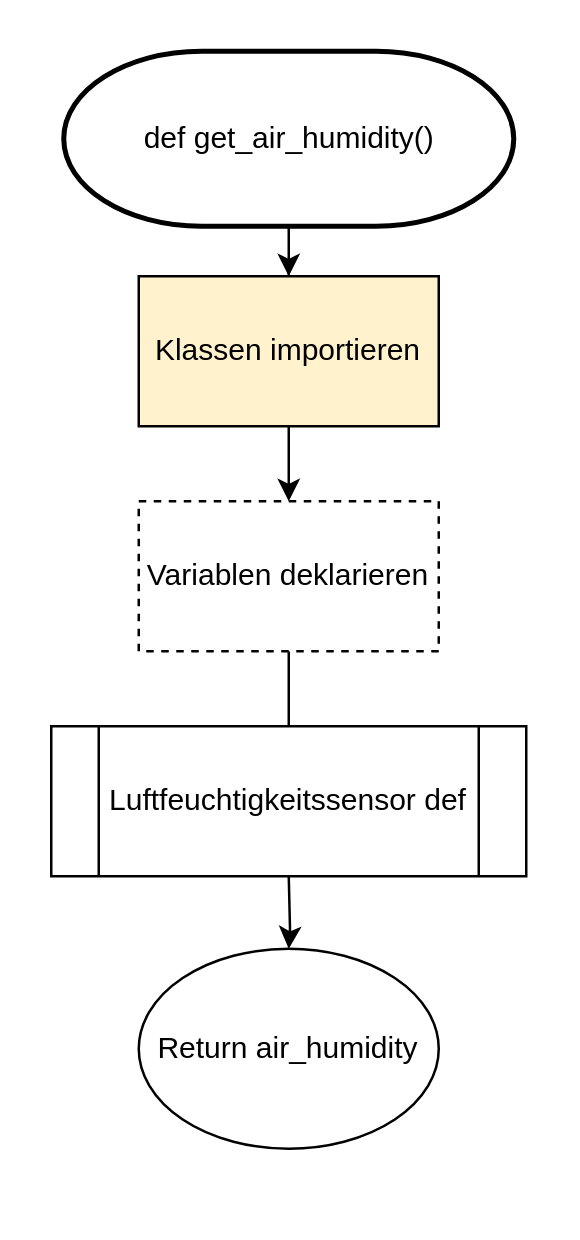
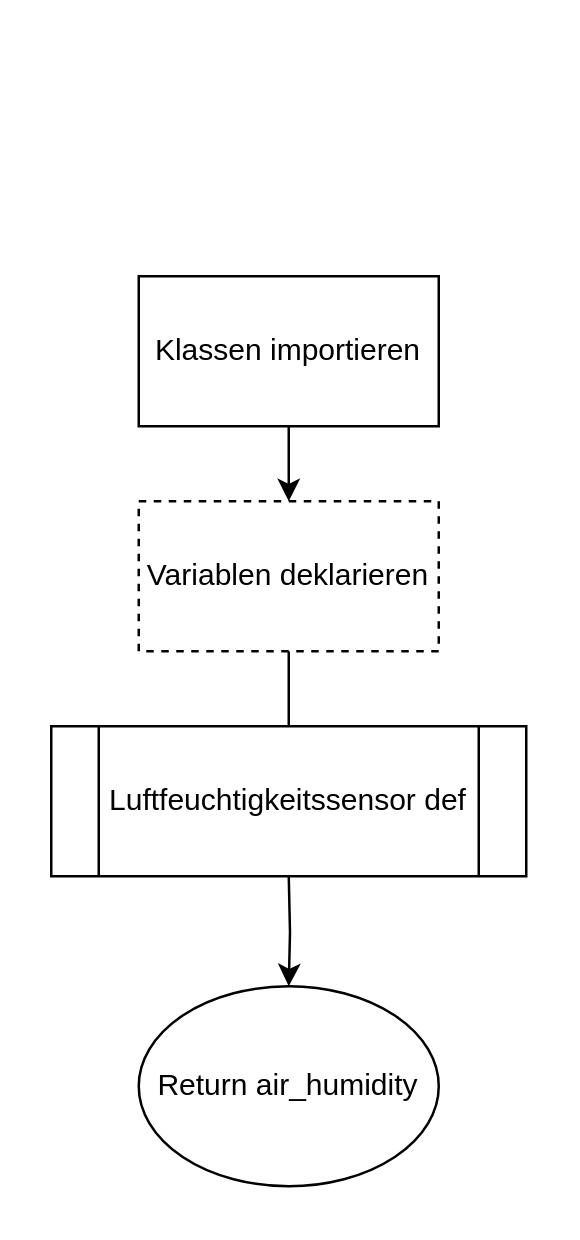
  <mxCell id="0" />
  <mxCell id="1" parent="0" />
- <mxCell id="2" value="" style="edgeStyle=orthogonalEdgeStyle;rounded=0;orthogonalLoop=1;jettySize=auto;html=1;" edge="1" parent="1" source="3" target="5"><mxGeometry relative="1" as="geometry" /></mxCell>
- <mxCell id="3" value="def get_air_humidity()" style="shape=mxgraph.flowchart.terminator;strokeWidth=2;gradientColor=none;gradientDirection=north;fontStyle=0;html=1;" vertex="1" parent="1"><mxGeometry x="25" y="20" width="180" height="70" as="geometry" /></mxCell>
  <mxCell id="4" value="" style="edgeStyle=orthogonalEdgeStyle;rounded=0;orthogonalLoop=1;jettySize=auto;html=1;" edge="1" parent="1" source="5" target="7"><mxGeometry relative="1" as="geometry" /></mxCell>
- <mxCell id="5" value="Klassen importieren" style="rounded=0;whiteSpace=wrap;html=1;fillColor=#fff2cc;" vertex="1" parent="1"><mxGeometry x="55" y="110" width="120" height="60" as="geometry" /></mxCell>
+ <mxCell id="5" value="Klassen importieren" style="rounded=0;whiteSpace=wrap;html=1;" vertex="1" parent="1"><mxGeometry x="55" y="110" width="120" height="60" as="geometry" /></mxCell>
  <mxCell id="6" value="" style="edgeStyle=orthogonalEdgeStyle;rounded=0;orthogonalLoop=1;jettySize=auto;html=1;" edge="1" parent="1" source="7"><mxGeometry relative="1" as="geometry"><mxPoint x="115" y="330" as="targetPoint" /></mxGeometry></mxCell>
  <mxCell id="7" value="Variablen deklarieren" style="rounded=0;whiteSpace=wrap;html=1;dashed=1;" vertex="1" parent="1"><mxGeometry x="55" y="200" width="120" height="60" as="geometry" /></mxCell>
  <mxCell id="8" value="" style="edgeStyle=orthogonalEdgeStyle;rounded=0;orthogonalLoop=1;jettySize=auto;html=1;" edge="1" parent="1" target="9"><mxGeometry relative="1" as="geometry"><mxPoint x="115" y="350" as="sourcePoint" /></mxGeometry></mxCell>
- <mxCell id="9" value="Return air_humidity" style="ellipse;whiteSpace=wrap;html=1;rounded=0;" vertex="1" parent="1"><mxGeometry x="55" y="379" width="120" height="80" as="geometry" /></mxCell>
+ <mxCell id="9" value="Return air_humidity" style="ellipse;whiteSpace=wrap;html=1;rounded=0;" vertex="1" parent="1"><mxGeometry x="55" y="394" width="120" height="80" as="geometry" /></mxCell>
  <mxCell id="10" value="&lt;span&gt;Luftfeuchtigkeitssensor def&lt;/span&gt;" style="shape=process;whiteSpace=wrap;html=1;backgroundOutline=1;" vertex="1" parent="1"><mxGeometry x="20" y="290" width="190" height="60" as="geometry" /></mxCell>
